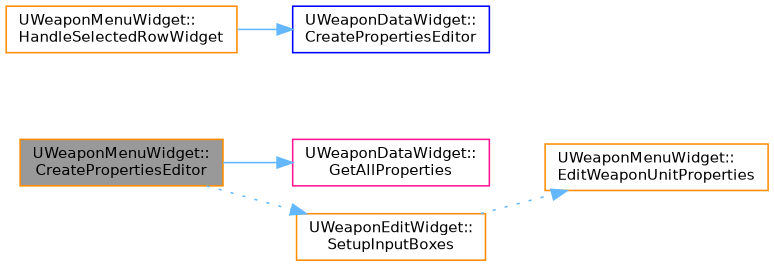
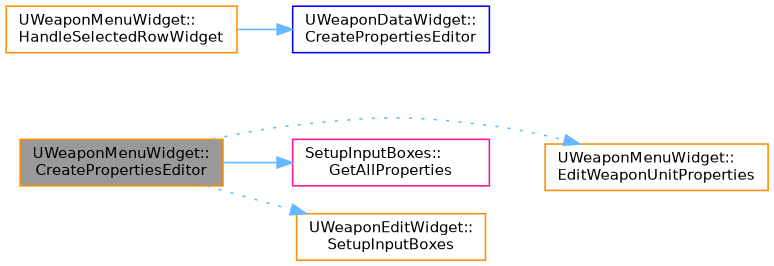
  digraph {
    rankdir=LR
    node [color=darkorange fillcolor=white fontname=Helvetica fontsize=10 shape=box style=filled]
    edge [color=steelblue1 fontname=Helvetica fontsize=10 labelfontname=Helvetica labelfontsize=10 style=dotted]
    n1 [fillcolor=grey60 fontcolor=black height=0.2 label="UWeaponMenuWidget::\lCreatePropertiesEditor" width=0.4]
    n2 [height=0.2 label="UWeaponMenuWidget::\lEditWeaponUnitProperties" width=0.4]
-   n3 [color=deeppink height=0.2 label="UWeaponDataWidget::\lGetAllProperties" width=0.4]
+   n3 [color=deeppink height=0.2 label="SetupInputBoxes::\lGetAllProperties" width=0.4]
    n4 [height=0.2 label="UWeaponEditWidget::\lSetupInputBoxes" width=0.4]
    n5 [height=0.2 label="UWeaponMenuWidget::\lHandleSelectedRowWidget" width=0.4]
    n6 [color=blue height=0.2 label="UWeaponDataWidget::\lCreatePropertiesEditor" width=0.4]
-   n4 -> n2
+   n1 -> n2
    n1 -> n3 [style=solid]
    n1 -> n4
    n5 -> n6 [style=solid]
  }
